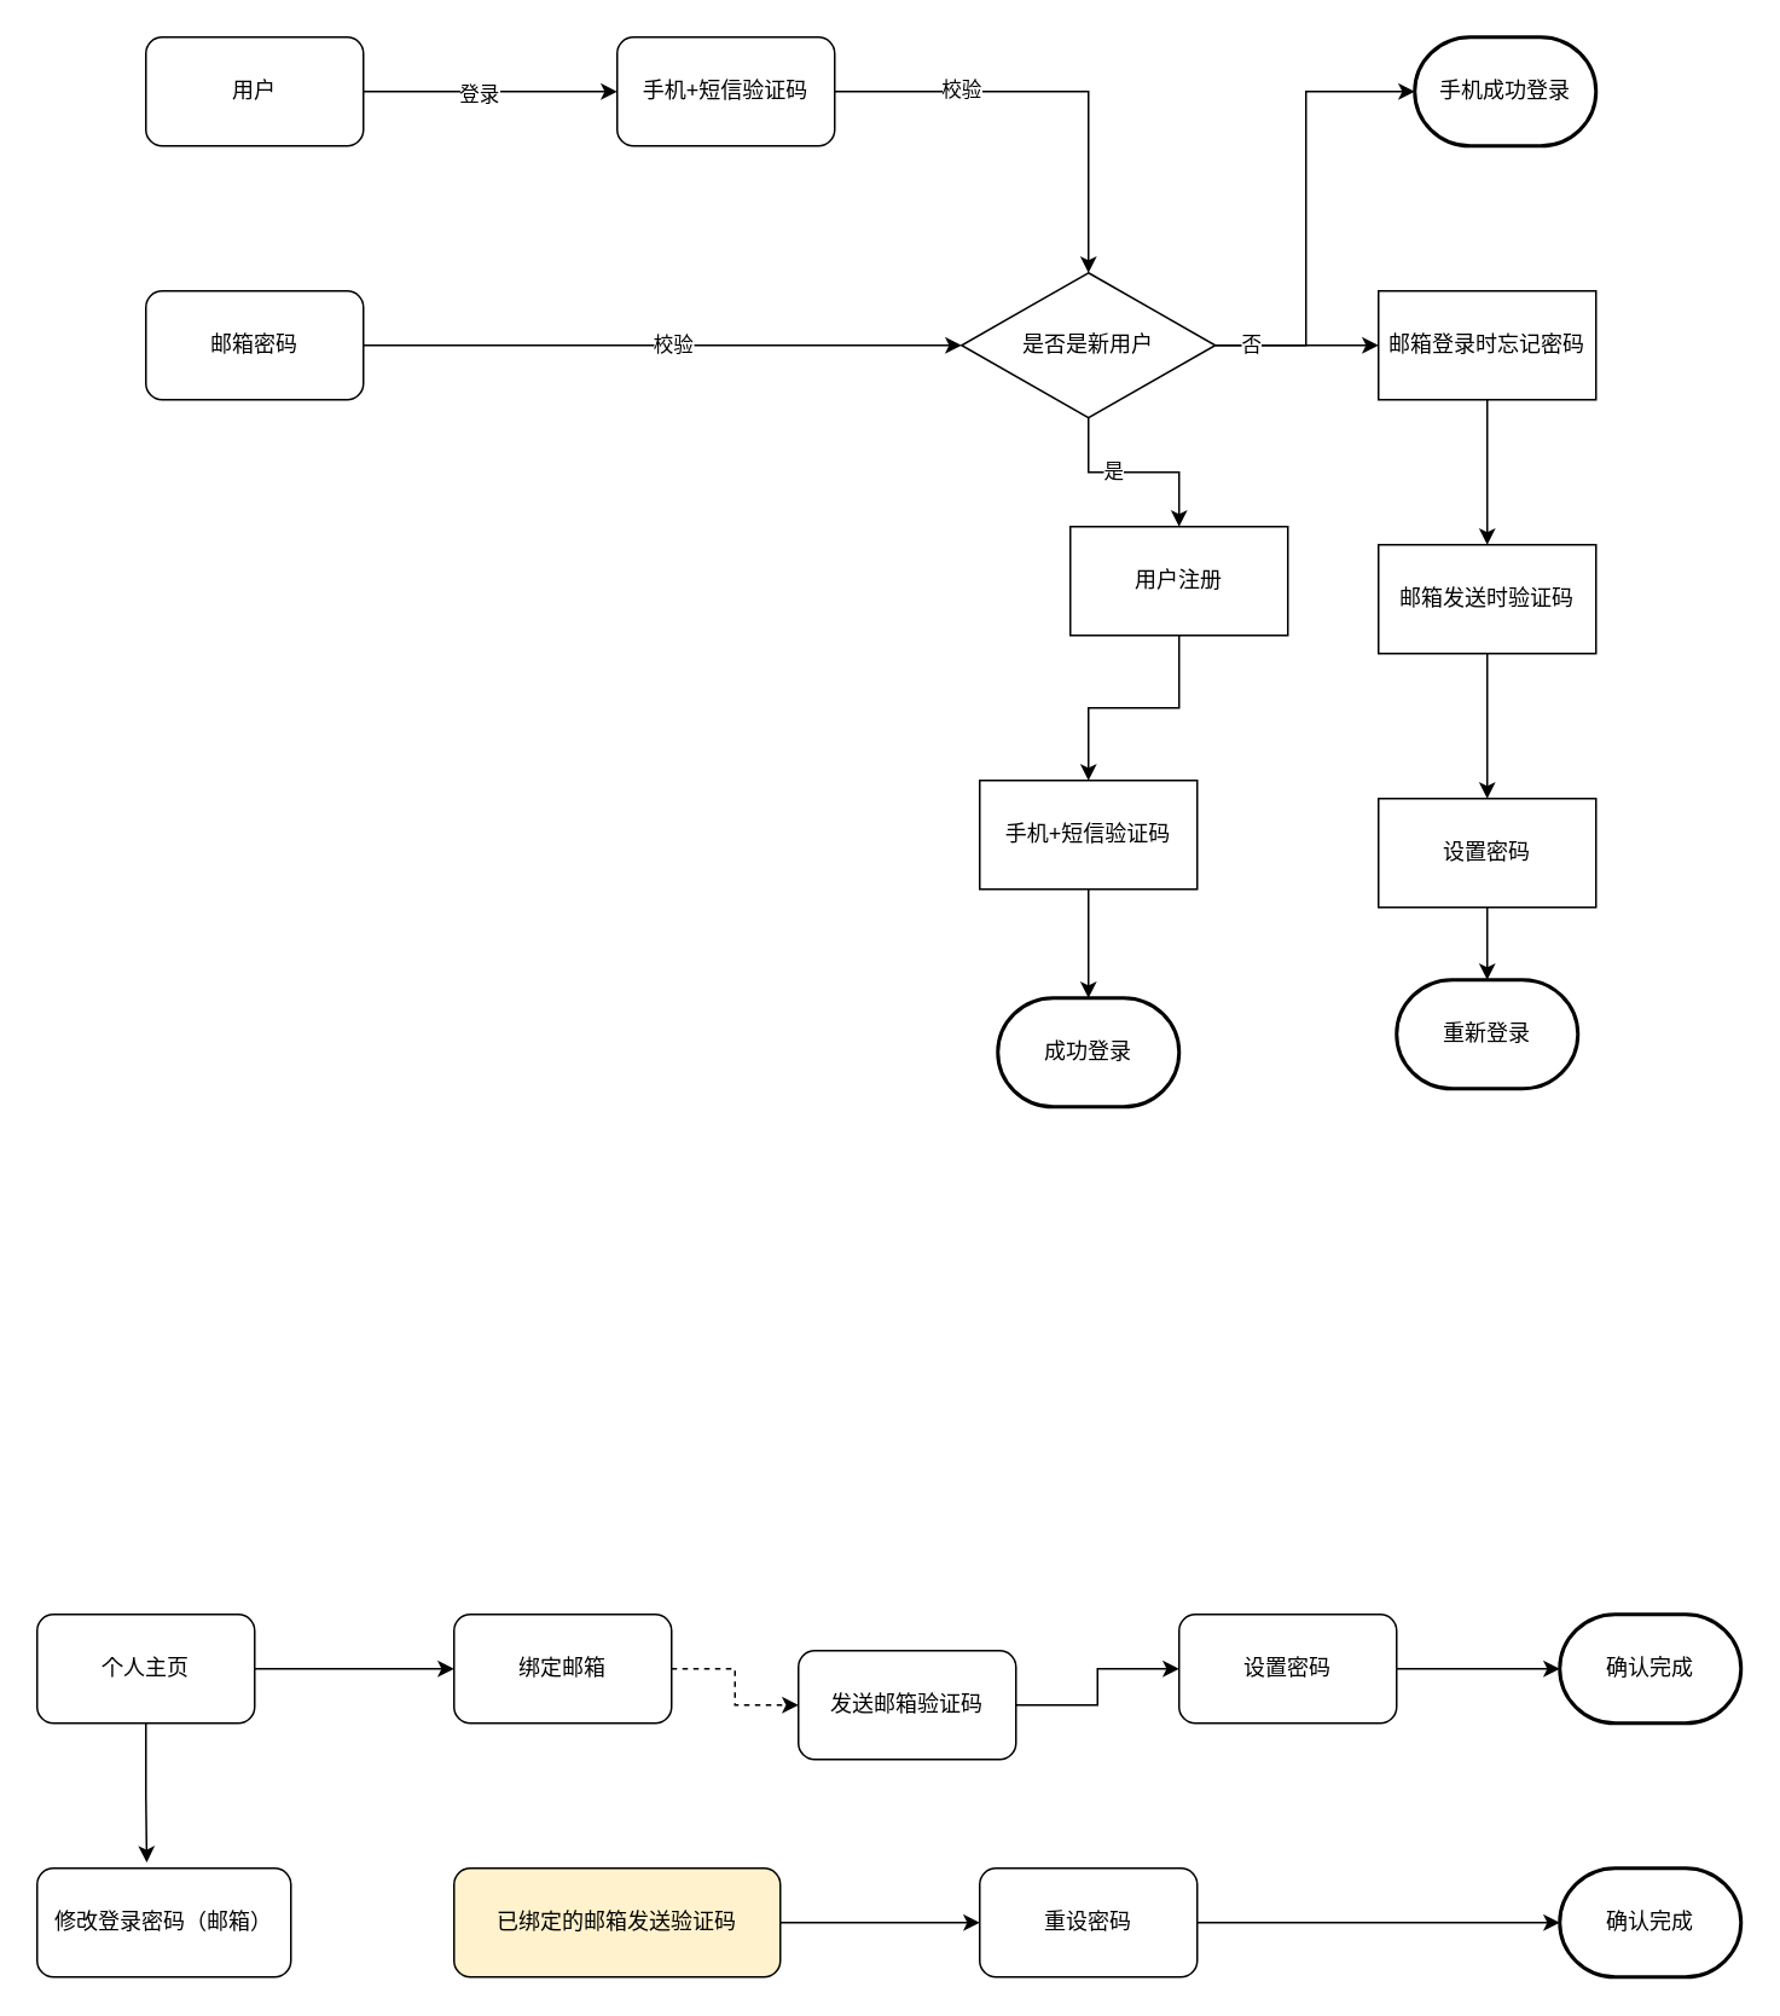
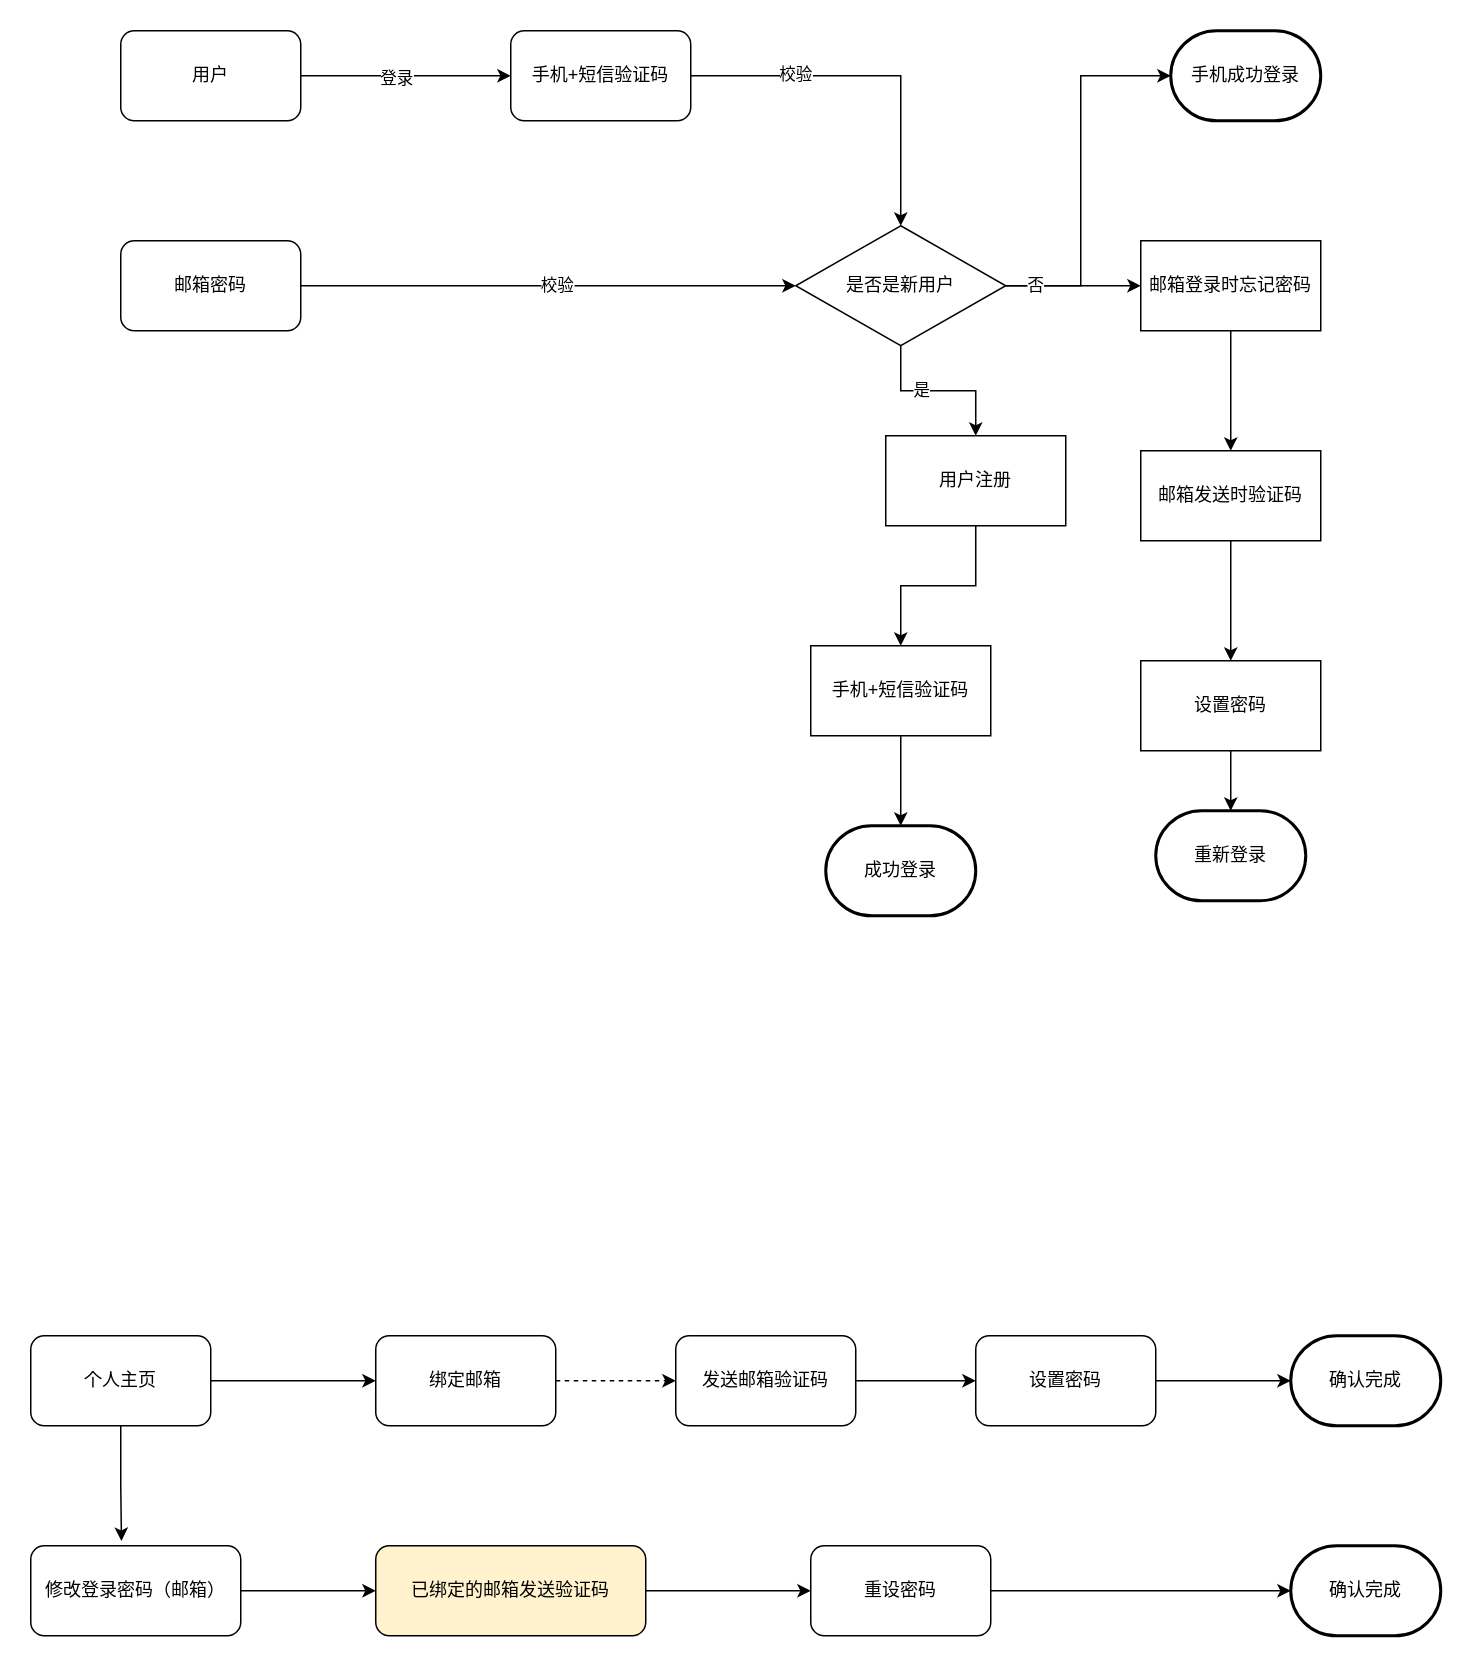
  <mxCell id="0" />
  <mxCell id="1" parent="0" />
  <mxCell id="2" value="" style="edgeStyle=orthogonalEdgeStyle;rounded=0;orthogonalLoop=1;jettySize=auto;html=1;" edge="1" parent="1" source="4" target="7"><mxGeometry relative="1" as="geometry" /></mxCell>
  <mxCell id="3" value="登录" style="edgeLabel;html=1;align=center;verticalAlign=middle;resizable=0;points=[];" vertex="1" connectable="0" parent="2"><mxGeometry x="-0.1" y="-1" relative="1" as="geometry"><mxPoint as="offset" /></mxGeometry></mxCell>
  <mxCell id="4" value="用户" style="rounded=1;whiteSpace=wrap;html=1;" vertex="1" parent="1"><mxGeometry x="80" y="20" width="120" height="60" as="geometry" /></mxCell>
  <mxCell id="5" style="edgeStyle=orthogonalEdgeStyle;rounded=0;orthogonalLoop=1;jettySize=auto;html=1;entryX=0.5;entryY=0;entryDx=0;entryDy=0;" edge="1" parent="1" source="7" target="13"><mxGeometry relative="1" as="geometry"><mxPoint x="530" y="50" as="targetPoint" /></mxGeometry></mxCell>
  <mxCell id="6" value="校验" style="edgeLabel;html=1;align=center;verticalAlign=middle;resizable=0;points=[];" vertex="1" connectable="0" parent="5"><mxGeometry x="-0.425" y="2" relative="1" as="geometry"><mxPoint as="offset" /></mxGeometry></mxCell>
  <mxCell id="7" value="手机+短信验证码" style="whiteSpace=wrap;html=1;rounded=1;" vertex="1" parent="1"><mxGeometry x="340" y="20" width="120" height="60" as="geometry" /></mxCell>
  <mxCell id="8" value="" style="edgeStyle=orthogonalEdgeStyle;rounded=0;orthogonalLoop=1;jettySize=auto;html=1;" edge="1" parent="1" source="13" target="15"><mxGeometry relative="1" as="geometry" /></mxCell>
  <mxCell id="9" value="是" style="edgeLabel;html=1;align=center;verticalAlign=middle;resizable=0;points=[];" vertex="1" connectable="0" parent="8"><mxGeometry x="-0.222" y="1" relative="1" as="geometry"><mxPoint as="offset" /></mxGeometry></mxCell>
  <mxCell id="10" style="edgeStyle=orthogonalEdgeStyle;rounded=0;orthogonalLoop=1;jettySize=auto;html=1;entryX=0;entryY=0.5;entryDx=0;entryDy=0;entryPerimeter=0;" edge="1" parent="1" source="13"><mxGeometry relative="1" as="geometry"><mxPoint x="760" y="190" as="targetPoint" /></mxGeometry></mxCell>
  <mxCell id="11" style="edgeStyle=orthogonalEdgeStyle;rounded=0;orthogonalLoop=1;jettySize=auto;html=1;entryX=0;entryY=0.5;entryDx=0;entryDy=0;entryPerimeter=0;exitX=1;exitY=0.5;exitDx=0;exitDy=0;" edge="1" parent="1" source="13" target="29"><mxGeometry relative="1" as="geometry"><Array as="points"><mxPoint x="720" y="190" /><mxPoint x="720" y="50" /></Array></mxGeometry></mxCell>
  <mxCell id="12" value="否" style="edgeLabel;html=1;align=center;verticalAlign=middle;resizable=0;points=[];" vertex="1" connectable="0" parent="11"><mxGeometry x="-0.848" y="1" relative="1" as="geometry"><mxPoint as="offset" /></mxGeometry></mxCell>
  <mxCell id="13" value="是否是新用户" style="rhombus;whiteSpace=wrap;html=1;" vertex="1" parent="1"><mxGeometry x="530" y="150" width="140" height="80" as="geometry" /></mxCell>
  <mxCell id="14" value="" style="edgeStyle=orthogonalEdgeStyle;rounded=0;orthogonalLoop=1;jettySize=auto;html=1;" edge="1" parent="1" source="15" target="17"><mxGeometry relative="1" as="geometry" /></mxCell>
  <mxCell id="15" value="用户注册" style="whiteSpace=wrap;html=1;" vertex="1" parent="1"><mxGeometry x="590" y="290" width="120" height="60" as="geometry" /></mxCell>
  <mxCell id="16" style="edgeStyle=orthogonalEdgeStyle;rounded=0;orthogonalLoop=1;jettySize=auto;html=1;entryX=0.5;entryY=0;entryDx=0;entryDy=0;entryPerimeter=0;" edge="1" parent="1" source="17" target="18"><mxGeometry relative="1" as="geometry" /></mxCell>
  <mxCell id="17" value="手机+短信验证码" style="whiteSpace=wrap;html=1;" vertex="1" parent="1"><mxGeometry x="540" y="430" width="120" height="60" as="geometry" /></mxCell>
  <mxCell id="18" value="成功登录" style="strokeWidth=2;html=1;shape=mxgraph.flowchart.terminator;whiteSpace=wrap;" vertex="1" parent="1"><mxGeometry x="550" y="550" width="100" height="60" as="geometry" /></mxCell>
  <mxCell id="19" style="edgeStyle=orthogonalEdgeStyle;rounded=0;orthogonalLoop=1;jettySize=auto;html=1;" edge="1" parent="1" source="21"><mxGeometry relative="1" as="geometry"><mxPoint x="530" y="190" as="targetPoint" /></mxGeometry></mxCell>
  <mxCell id="20" value="校验" style="edgeLabel;html=1;align=center;verticalAlign=middle;resizable=0;points=[];" vertex="1" connectable="0" parent="19"><mxGeometry x="0.036" y="1" relative="1" as="geometry"><mxPoint as="offset" /></mxGeometry></mxCell>
  <mxCell id="21" value="邮箱密码" style="whiteSpace=wrap;html=1;rounded=1;" vertex="1" parent="1"><mxGeometry x="80" y="160" width="120" height="60" as="geometry" /></mxCell>
  <mxCell id="22" value="" style="edgeStyle=orthogonalEdgeStyle;rounded=0;orthogonalLoop=1;jettySize=auto;html=1;" edge="1" parent="1" source="23" target="25"><mxGeometry relative="1" as="geometry" /></mxCell>
  <mxCell id="23" value="邮箱登录时忘记密码" style="whiteSpace=wrap;html=1;" vertex="1" parent="1"><mxGeometry x="760" y="160" width="120" height="60" as="geometry" /></mxCell>
  <mxCell id="24" value="" style="edgeStyle=orthogonalEdgeStyle;rounded=0;orthogonalLoop=1;jettySize=auto;html=1;" edge="1" parent="1" source="25" target="27"><mxGeometry relative="1" as="geometry" /></mxCell>
  <mxCell id="25" value="邮箱发送时验证码" style="whiteSpace=wrap;html=1;" vertex="1" parent="1"><mxGeometry x="760" y="300" width="120" height="60" as="geometry" /></mxCell>
  <mxCell id="26" value="" style="edgeStyle=orthogonalEdgeStyle;rounded=0;orthogonalLoop=1;jettySize=auto;html=1;" edge="1" parent="1" source="27" target="28"><mxGeometry relative="1" as="geometry" /></mxCell>
  <mxCell id="27" value="设置密码" style="whiteSpace=wrap;html=1;" vertex="1" parent="1"><mxGeometry x="760" y="440" width="120" height="60" as="geometry" /></mxCell>
  <mxCell id="28" value="重新登录" style="strokeWidth=2;html=1;shape=mxgraph.flowchart.terminator;whiteSpace=wrap;" vertex="1" parent="1"><mxGeometry x="770" y="540" width="100" height="60" as="geometry" /></mxCell>
  <mxCell id="29" value="手机成功登录" style="strokeWidth=2;html=1;shape=mxgraph.flowchart.terminator;whiteSpace=wrap;" vertex="1" parent="1"><mxGeometry x="780" y="20" width="100" height="60" as="geometry" /></mxCell>
  <mxCell id="30" value="" style="edgeStyle=orthogonalEdgeStyle;rounded=0;orthogonalLoop=1;jettySize=auto;html=1;" edge="1" parent="1" source="32" target="34"><mxGeometry relative="1" as="geometry" /></mxCell>
  <mxCell id="31" style="edgeStyle=orthogonalEdgeStyle;rounded=0;orthogonalLoop=1;jettySize=auto;html=1;entryX=0.432;entryY=-0.053;entryDx=0;entryDy=0;entryPerimeter=0;" edge="1" parent="1" source="32" target="41"><mxGeometry relative="1" as="geometry" /></mxCell>
  <mxCell id="32" value="个人主页" style="rounded=1;whiteSpace=wrap;html=1;" vertex="1" parent="1"><mxGeometry x="20" y="890" width="120" height="60" as="geometry" /></mxCell>
  <mxCell id="33" value="" style="edgeStyle=orthogonalEdgeStyle;rounded=0;orthogonalLoop=1;jettySize=auto;html=1;dashed=1;" edge="1" parent="1" source="34" target="36"><mxGeometry relative="1" as="geometry" /></mxCell>
  <mxCell id="34" value="绑定邮箱" style="whiteSpace=wrap;html=1;rounded=1;" vertex="1" parent="1"><mxGeometry x="250" y="890" width="120" height="60" as="geometry" /></mxCell>
  <mxCell id="35" value="" style="edgeStyle=orthogonalEdgeStyle;rounded=0;orthogonalLoop=1;jettySize=auto;html=1;" edge="1" parent="1" source="36" target="38"><mxGeometry relative="1" as="geometry" /></mxCell>
- <mxCell id="36" value="发送邮箱验证码" style="whiteSpace=wrap;html=1;rounded=1;" vertex="1" parent="1"><mxGeometry x="440" y="910" width="120" height="60" as="geometry" /></mxCell>
+ <mxCell id="36" value="发送邮箱验证码" style="whiteSpace=wrap;html=1;rounded=1;" vertex="1" parent="1"><mxGeometry x="450" y="890" width="120" height="60" as="geometry" /></mxCell>
  <mxCell id="37" style="edgeStyle=orthogonalEdgeStyle;rounded=0;orthogonalLoop=1;jettySize=auto;html=1;entryX=0;entryY=0.5;entryDx=0;entryDy=0;entryPerimeter=0;" edge="1" parent="1" source="38" target="39"><mxGeometry relative="1" as="geometry" /></mxCell>
  <mxCell id="38" value="设置密码" style="whiteSpace=wrap;html=1;rounded=1;" vertex="1" parent="1"><mxGeometry x="650" y="890" width="120" height="60" as="geometry" /></mxCell>
  <mxCell id="39" value="确认完成" style="strokeWidth=2;html=1;shape=mxgraph.flowchart.terminator;whiteSpace=wrap;" vertex="1" parent="1"><mxGeometry x="860" y="890" width="100" height="60" as="geometry" /></mxCell>
+ <mxCell id="40" value="" style="edgeStyle=orthogonalEdgeStyle;rounded=0;orthogonalLoop=1;jettySize=auto;html=1;" edge="1" parent="1" source="41" target="43"><mxGeometry relative="1" as="geometry" /></mxCell>
  <mxCell id="41" value="修改登录密码（邮箱）" style="whiteSpace=wrap;html=1;rounded=1;" vertex="1" parent="1"><mxGeometry x="20" y="1030" width="140" height="60" as="geometry" /></mxCell>
  <mxCell id="42" value="" style="edgeStyle=orthogonalEdgeStyle;rounded=0;orthogonalLoop=1;jettySize=auto;html=1;" edge="1" parent="1" source="43" target="45"><mxGeometry relative="1" as="geometry" /></mxCell>
  <mxCell id="43" value="已绑定的邮箱发送验证码" style="whiteSpace=wrap;html=1;rounded=1;fillColor=#fff2cc;" vertex="1" parent="1"><mxGeometry x="250" y="1030" width="180" height="60" as="geometry" /></mxCell>
  <mxCell id="44" style="edgeStyle=orthogonalEdgeStyle;rounded=0;orthogonalLoop=1;jettySize=auto;html=1;entryX=0;entryY=0.5;entryDx=0;entryDy=0;entryPerimeter=0;" edge="1" parent="1" source="45" target="46"><mxGeometry relative="1" as="geometry" /></mxCell>
  <mxCell id="45" value="重设密码" style="whiteSpace=wrap;html=1;rounded=1;" vertex="1" parent="1"><mxGeometry x="540" y="1030" width="120" height="60" as="geometry" /></mxCell>
  <mxCell id="46" value="确认完成" style="strokeWidth=2;html=1;shape=mxgraph.flowchart.terminator;whiteSpace=wrap;" vertex="1" parent="1"><mxGeometry x="860" y="1030" width="100" height="60" as="geometry" /></mxCell>
